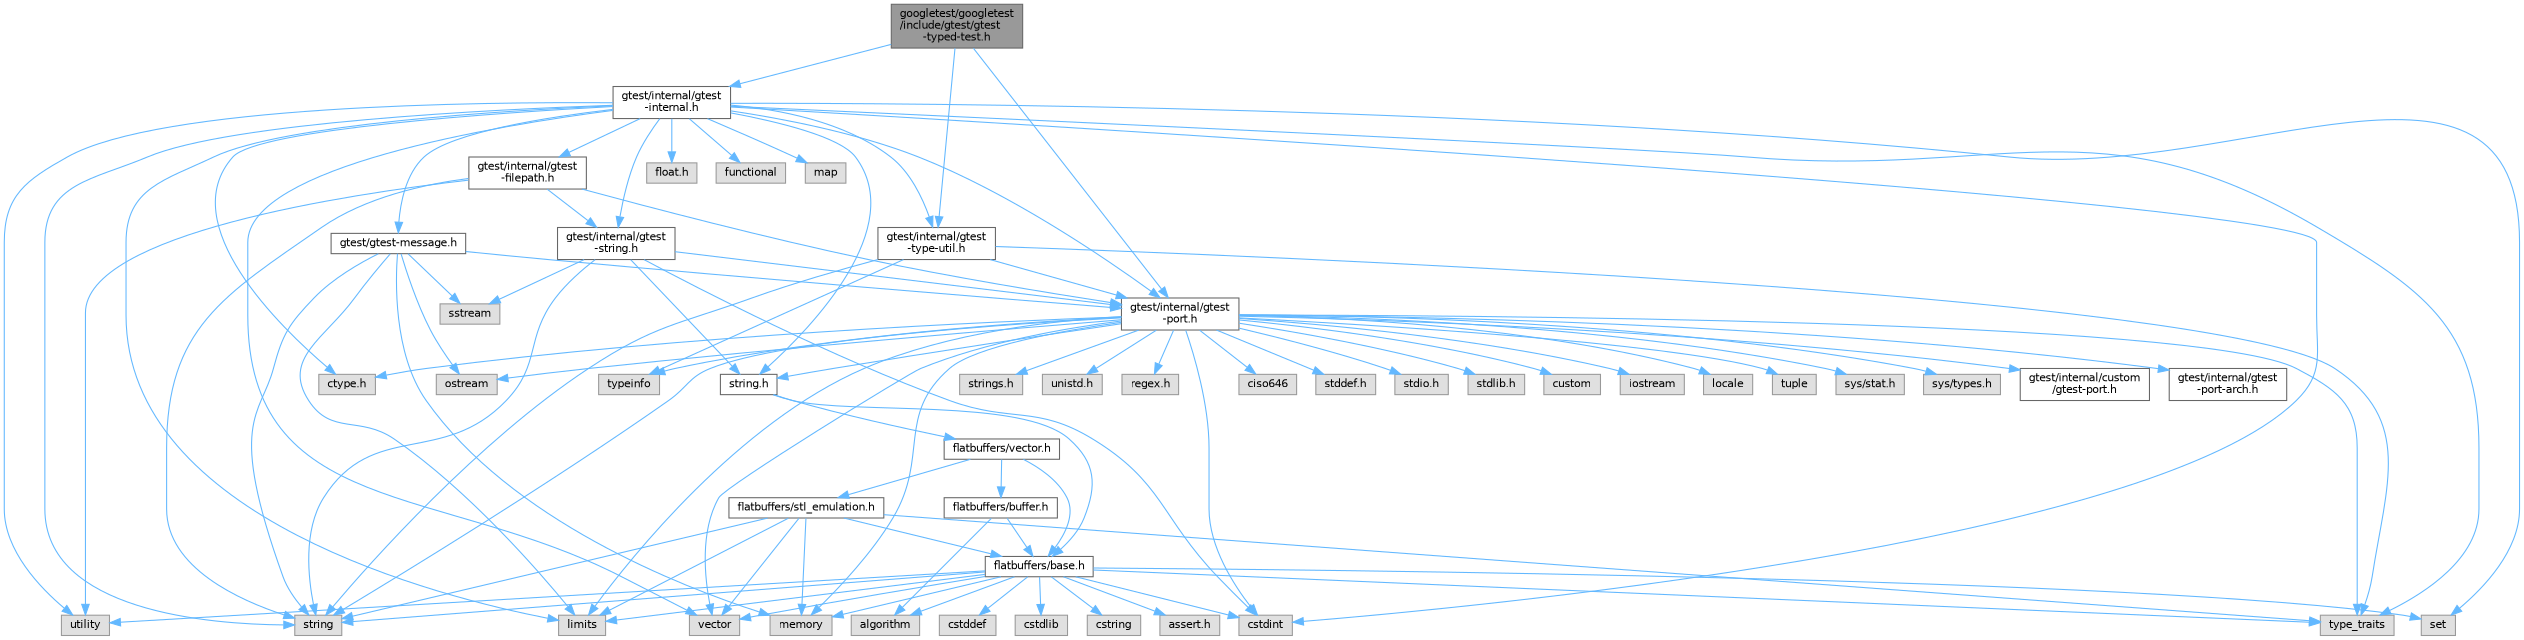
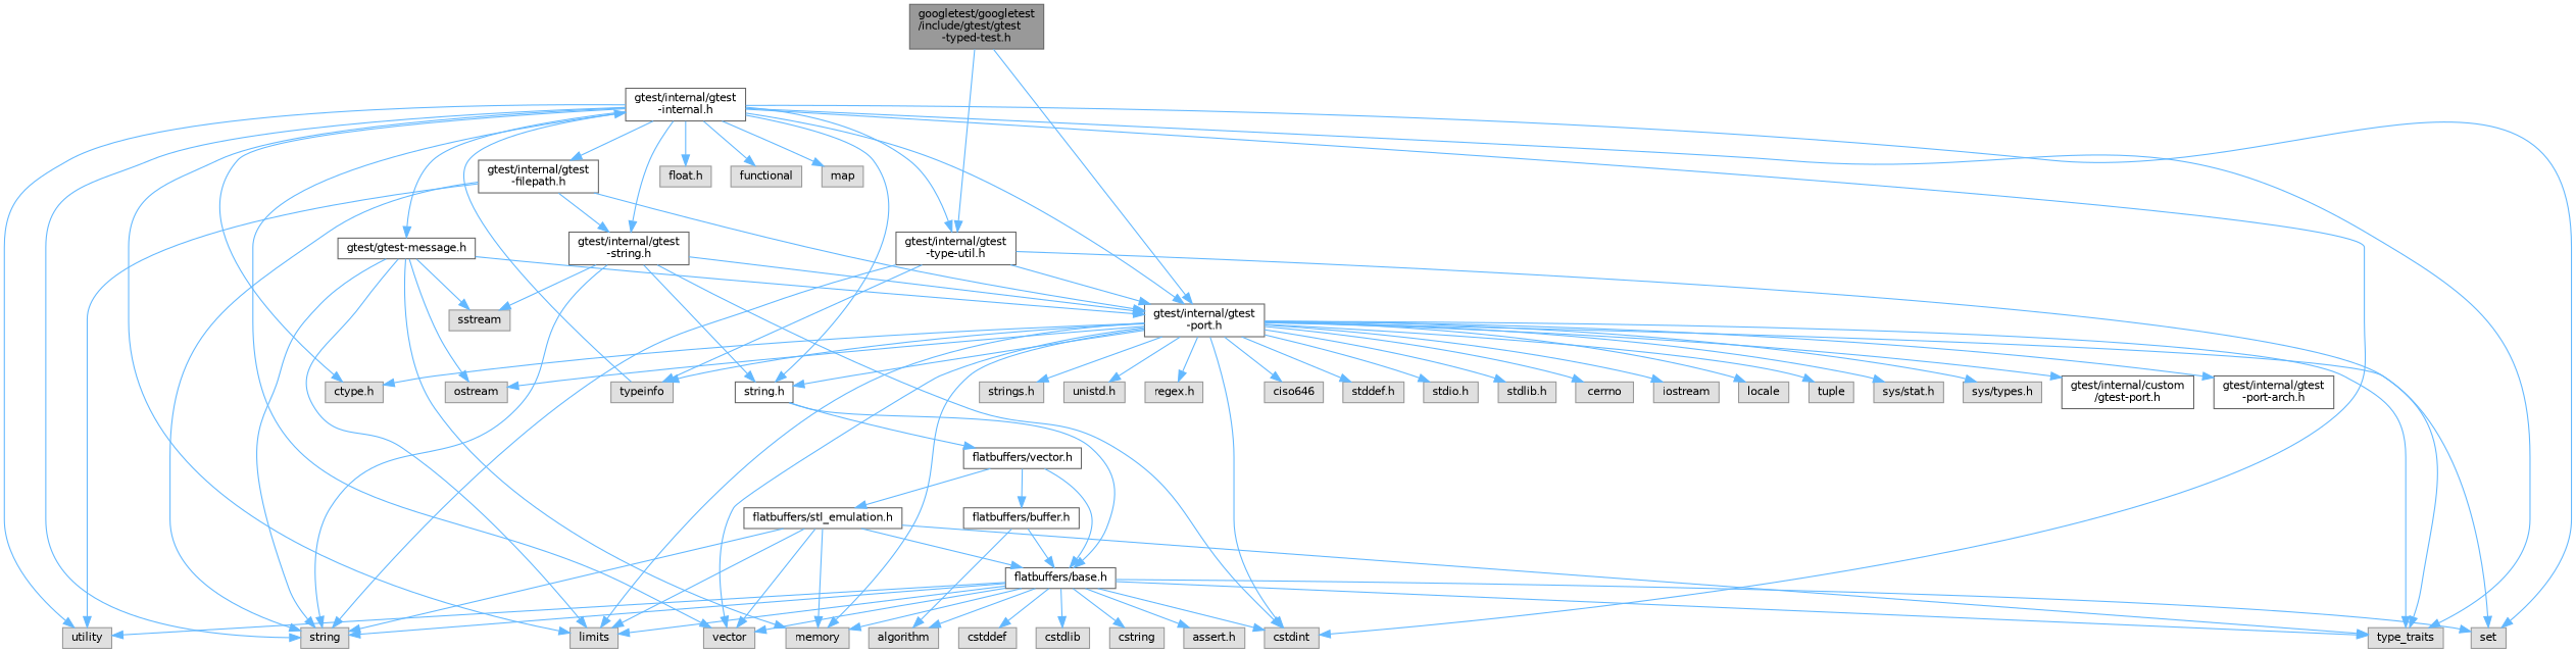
  digraph {
    node [color=grey60 fillcolor="#E0E0E0" fontname=Helvetica fontsize=10 shape=box style=filled]
    edge [color=steelblue1 fontname=Helvetica fontsize=10 labelfontname=Helvetica labelfontsize=10 style=solid]
    n1 [color=gray40 fillcolor=grey60 fontcolor=black height=0.2 label="googletest/googletest\l/include/gtest/gtest\l-typed-test.h" width=0.4]
    n2 [color=grey40 fillcolor=white height=0.2 label="gtest/internal/gtest\l-internal.h" width=0.4]
    n3 [color=grey40 fillcolor=white height=0.2 label="gtest/internal/gtest\l-port.h" width=0.4]
    n4 [color=grey40 fillcolor=white height=0.2 label="gtest/internal/gtest\l-type-util.h" width=0.4]
    n5 [height=0.2 label="ctype.h" width=0.4]
    n6 [color=grey40 fillcolor=white height=0.2 label="string.h" width=0.4]
    n7 [height=0.2 label=cstdint width=0.4]
    n8 [height=0.2 label=utility width=0.4]
    n9 [height=0.2 label=string width=0.4]
    n10 [height=0.2 label=type_traits width=0.4]
    n11 [height=0.2 label=vector width=0.4]
    n12 [height=0.2 label=set width=0.4]
    n13 [height=0.2 label=limits width=0.4]
    n14 [height=0.2 label="float.h" width=0.4]
    n15 [height=0.2 label=functional width=0.4]
    n16 [height=0.2 label=map width=0.4]
    n17 [color=grey40 fillcolor=white height=0.2 label="gtest/gtest-message.h" width=0.4]
    n18 [color=grey40 fillcolor=white height=0.2 label="gtest/internal/gtest\l-filepath.h" width=0.4]
    n19 [color=grey40 fillcolor=white height=0.2 label="gtest/internal/gtest\l-string.h" width=0.4]
    n20 [height=0.2 label=ciso646 width=0.4]
    n21 [height=0.2 label="stddef.h" width=0.4]
    n22 [height=0.2 label="stdio.h" width=0.4]
    n23 [height=0.2 label="stdlib.h" width=0.4]
    n24 [height=0.2 label=memory width=0.4]
-   n25 [height=0.2 label=custom width=0.4]
+   n25 [height=0.2 label=cerrno width=0.4]
    n26 [height=0.2 label=iostream width=0.4]
    n27 [height=0.2 label=locale width=0.4]
    n28 [height=0.2 label=ostream width=0.4]
    n29 [height=0.2 label=tuple width=0.4]
    n30 [height=0.2 label="sys/stat.h" width=0.4]
    n31 [height=0.2 label="sys/types.h" width=0.4]
    n32 [color=grey40 fillcolor=white height=0.2 label="gtest/internal/custom\l/gtest-port.h" width=0.4]
    n33 [color=grey40 fillcolor=white height=0.2 label="gtest/internal/gtest\l-port-arch.h" width=0.4]
    n34 [height=0.2 label="strings.h" width=0.4]
    n35 [height=0.2 label="unistd.h" width=0.4]
    n36 [height=0.2 label="regex.h" width=0.4]
    n37 [height=0.2 label=typeinfo width=0.4]
    n38 [color=grey40 fillcolor=white height=0.2 label="flatbuffers/base.h" width=0.4]
    n39 [color=grey40 fillcolor=white height=0.2 label="flatbuffers/vector.h" width=0.4]
    n40 [height=0.2 label=sstream width=0.4]
    n41 [height=0.2 label="assert.h" width=0.4]
    n42 [height=0.2 label=cstddef width=0.4]
    n43 [height=0.2 label=cstdlib width=0.4]
    n44 [height=0.2 label=cstring width=0.4]
    n45 [height=0.2 label=algorithm width=0.4]
    n46 [color=grey40 fillcolor=white height=0.2 label="flatbuffers/buffer.h" width=0.4]
    n47 [color=grey40 fillcolor=white height=0.2 label="flatbuffers/stl_emulation.h" width=0.4]
-   n1 -> n2
+   n37 -> n2
    n1 -> n3
    n1 -> n4
    n2 -> n3
    n2 -> n4
    n2 -> n5
    n2 -> n6
    n2 -> n7
    n2 -> n8
    n2 -> n9
    n2 -> n10
    n2 -> n11
    n2 -> n12
    n2 -> n13
    n2 -> n14
    n2 -> n15
    n2 -> n16
    n2 -> n17
    n2 -> n18
    n2 -> n19
    n3 -> n5
    n3 -> n6
    n3 -> n7
-   n3 -> n9
+   n3 -> n12
    n3 -> n10
    n3 -> n11
    n3 -> n13
    n3 -> n20
    n3 -> n21
    n3 -> n22
    n3 -> n23
    n3 -> n24
    n3 -> n25
    n3 -> n26
    n3 -> n27
    n3 -> n28
    n3 -> n29
    n3 -> n30
    n3 -> n31
    n3 -> n32
    n3 -> n33
    n3 -> n34
    n3 -> n35
    n3 -> n36
    n3 -> n37
    n4 -> n3
    n4 -> n9
    n4 -> n10
    n4 -> n37
    n6 -> n38
    n6 -> n39
    n17 -> n3
    n17 -> n9
    n17 -> n13
    n17 -> n24
    n17 -> n28
    n17 -> n40
    n18 -> n3
    n18 -> n8
    n18 -> n9
    n18 -> n19
    n19 -> n3
    n19 -> n6
    n19 -> n7
    n19 -> n9
    n19 -> n40
    n38 -> n7
    n38 -> n8
    n38 -> n9
    n38 -> n10
    n38 -> n11
    n38 -> n12
    n38 -> n13
    n38 -> n24
    n38 -> n41
    n38 -> n42
    n38 -> n43
    n38 -> n44
    n38 -> n45
    n39 -> n38
    n39 -> n46
    n39 -> n47
    n46 -> n38
    n46 -> n45
    n47 -> n9
    n47 -> n10
    n47 -> n11
    n47 -> n13
    n47 -> n24
    n47 -> n38
  }
